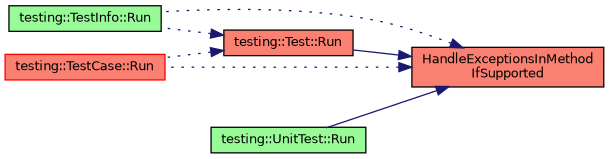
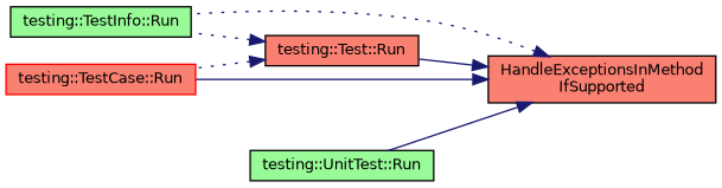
  digraph {
    rankdir=RL
    node [color=black fillcolor=salmon fontname=Helvetica fontsize=10 shape=record style=filled]
    edge [color=midnightblue dir=back fontname=Helvetica fontsize=10 labelfontname=Helvetica labelfontsize=10 style=dotted]
    n1 [fontcolor=black height=0.2 label="HandleExceptionsInMethod\lIfSupported" width=0.4]
    n2 [height=0.2 label="testing::Test::Run" width=0.4]
    n3 [fillcolor=palegreen height=0.2 label="testing::TestInfo::Run" width=0.4]
    n4 [color=red height=0.2 label="testing::TestCase::Run" width=0.4]
    n5 [fillcolor=palegreen height=0.2 label="testing::UnitTest::Run" width=0.4]
    n1 -> n2 [style=solid]
    n1 -> n3
-   n1 -> n4
+   n1 -> n4 [style=solid]
    n1 -> n5 [style=solid]
    n2 -> n3
    n2 -> n4
  }
